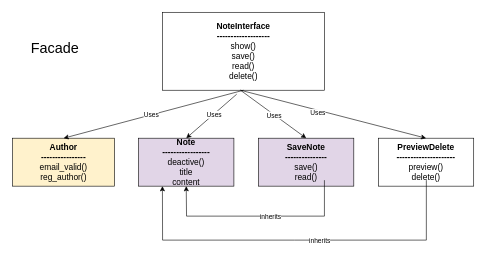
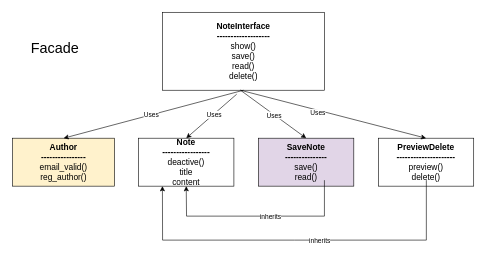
  <mxCell id="0" />
  <mxCell id="1" parent="0" />
  <mxCell id="2" value="&lt;font style=&quot;font-size: 24px;&quot;&gt;Facade&lt;/font&gt;" style="text;html=1;align=center;verticalAlign=middle;resizable=0;points=[];autosize=1;strokeColor=none;fillColor=none;" vertex="1" parent="1"><mxGeometry x="40" y="60" width="100" height="40" as="geometry" /></mxCell>
  <mxCell id="3" value="&lt;b&gt;&lt;font style=&quot;font-size: 14px;&quot;&gt;NoteInterface&lt;/font&gt;&lt;/b&gt;&lt;div&gt;&lt;b&gt;&lt;font style=&quot;font-size: 14px;&quot;&gt;-------------------&lt;/font&gt;&lt;/b&gt;&lt;/div&gt;&lt;div&gt;&lt;font style=&quot;font-size: 14px;&quot;&gt;show()&lt;/font&gt;&lt;/div&gt;&lt;div&gt;&lt;font style=&quot;font-size: 14px;&quot;&gt;save()&lt;/font&gt;&lt;/div&gt;&lt;div&gt;&lt;font style=&quot;font-size: 14px;&quot;&gt;read()&lt;/font&gt;&lt;/div&gt;&lt;div&gt;&lt;font style=&quot;font-size: 14px;&quot;&gt;delete()&lt;/font&gt;&lt;/div&gt;" style="rounded=0;whiteSpace=wrap;html=1;" vertex="1" parent="1"><mxGeometry x="270" y="20" width="270" height="130" as="geometry" /></mxCell>
  <mxCell id="4" value="&lt;b&gt;&lt;font style=&quot;font-size: 14px;&quot;&gt;Author&lt;/font&gt;&lt;/b&gt;&lt;div&gt;&lt;b&gt;&lt;font style=&quot;font-size: 14px;&quot;&gt;----------------&lt;/font&gt;&lt;/b&gt;&lt;/div&gt;&lt;div&gt;&lt;font style=&quot;font-size: 14px;&quot;&gt;email_valid()&lt;/font&gt;&lt;/div&gt;&lt;div&gt;&lt;font style=&quot;font-size: 14px;&quot;&gt;reg_author()&lt;/font&gt;&lt;/div&gt;" style="rounded=0;whiteSpace=wrap;html=1;fillColor=#fff2cc;" vertex="1" parent="1"><mxGeometry x="20" y="230" width="170" height="80" as="geometry" /></mxCell>
- <mxCell id="5" value="&lt;b&gt;&lt;font style=&quot;font-size: 14px;&quot;&gt;Note&lt;/font&gt;&lt;/b&gt;&lt;div&gt;&lt;b&gt;&lt;font style=&quot;font-size: 14px;&quot;&gt;-----------------&lt;/font&gt;&lt;/b&gt;&lt;/div&gt;&lt;div&gt;&lt;font style=&quot;font-size: 14px;&quot;&gt;deactive()&lt;/font&gt;&lt;/div&gt;&lt;div&gt;&lt;font style=&quot;font-size: 14px;&quot;&gt;title&lt;/font&gt;&lt;/div&gt;&lt;div&gt;&lt;font style=&quot;font-size: 14px;&quot;&gt;content&lt;/font&gt;&lt;/div&gt;" style="rounded=0;whiteSpace=wrap;html=1;fillColor=#e1d5e7;" vertex="1" parent="1"><mxGeometry x="230" y="230" width="159" height="80" as="geometry" /></mxCell>
+ <mxCell id="5" value="&lt;b&gt;&lt;font style=&quot;font-size: 14px;&quot;&gt;Note&lt;/font&gt;&lt;/b&gt;&lt;div&gt;&lt;b&gt;&lt;font style=&quot;font-size: 14px;&quot;&gt;-----------------&lt;/font&gt;&lt;/b&gt;&lt;/div&gt;&lt;div&gt;&lt;font style=&quot;font-size: 14px;&quot;&gt;deactive()&lt;/font&gt;&lt;/div&gt;&lt;div&gt;&lt;font style=&quot;font-size: 14px;&quot;&gt;title&lt;/font&gt;&lt;/div&gt;&lt;div&gt;&lt;font style=&quot;font-size: 14px;&quot;&gt;content&lt;/font&gt;&lt;/div&gt;" style="rounded=0;whiteSpace=wrap;html=1;" vertex="1" parent="1"><mxGeometry x="230" y="230" width="159" height="80" as="geometry" /></mxCell>
  <mxCell id="6" value="&lt;b&gt;&lt;font style=&quot;font-size: 14px;&quot;&gt;SaveNote&lt;/font&gt;&lt;/b&gt;&lt;div&gt;&lt;b&gt;&lt;font style=&quot;font-size: 14px;&quot;&gt;---------------&lt;/font&gt;&lt;/b&gt;&lt;/div&gt;&lt;div&gt;&lt;font style=&quot;font-size: 14px;&quot;&gt;save()&lt;/font&gt;&lt;/div&gt;&lt;div&gt;&lt;font style=&quot;font-size: 14px;&quot;&gt;read()&lt;/font&gt;&lt;/div&gt;" style="rounded=0;whiteSpace=wrap;html=1;fillColor=#e1d5e7;" vertex="1" parent="1"><mxGeometry x="430" y="230" width="159" height="80" as="geometry" /></mxCell>
  <mxCell id="7" value="&lt;b&gt;&lt;font style=&quot;font-size: 14px;&quot;&gt;PreviewDelete&lt;/font&gt;&lt;/b&gt;&lt;div&gt;&lt;b&gt;&lt;font style=&quot;font-size: 14px;&quot;&gt;---------------------&lt;/font&gt;&lt;/b&gt;&lt;/div&gt;&lt;div&gt;&lt;font style=&quot;font-size: 14px;&quot;&gt;preview()&lt;/font&gt;&lt;/div&gt;&lt;div&gt;&lt;font style=&quot;font-size: 14px;&quot;&gt;delete()&lt;/font&gt;&lt;/div&gt;" style="rounded=0;whiteSpace=wrap;html=1;" vertex="1" parent="1"><mxGeometry x="630" y="230" width="159" height="80" as="geometry" /></mxCell>
  <mxCell id="8" value="" style="endArrow=classic;html=1;rounded=0;entryX=0.5;entryY=0;entryDx=0;entryDy=0;exitX=0.458;exitY=1.051;exitDx=0;exitDy=0;exitPerimeter=0;" edge="1" parent="1" source="3" target="5"><mxGeometry width="50" height="50" relative="1" as="geometry"><mxPoint x="340" y="210" as="sourcePoint" /><mxPoint x="390" y="160" as="targetPoint" /></mxGeometry></mxCell>
  <mxCell id="9" value="Uses" style="edgeLabel;html=1;align=center;verticalAlign=middle;resizable=0;points=[];" vertex="1" connectable="0" parent="8"><mxGeometry x="-0.08" y="1" relative="1" as="geometry"><mxPoint as="offset" /></mxGeometry></mxCell>
  <mxCell id="10" value="" style="endArrow=classic;html=1;rounded=0;entryX=0.5;entryY=0;entryDx=0;entryDy=0;exitX=0.5;exitY=1;exitDx=0;exitDy=0;" edge="1" parent="1" source="3" target="4"><mxGeometry width="50" height="50" relative="1" as="geometry"><mxPoint x="380" y="160" as="sourcePoint" /><mxPoint x="280" y="226" as="targetPoint" /></mxGeometry></mxCell>
  <mxCell id="11" value="Uses" style="edgeLabel;html=1;align=center;verticalAlign=middle;resizable=0;points=[];" vertex="1" connectable="0" parent="10"><mxGeometry x="0.029" y="-1" relative="1" as="geometry"><mxPoint as="offset" /></mxGeometry></mxCell>
  <mxCell id="12" value="" style="endArrow=classic;html=1;rounded=0;entryX=0.5;entryY=0;entryDx=0;entryDy=0;" edge="1" parent="1" target="6"><mxGeometry width="50" height="50" relative="1" as="geometry"><mxPoint x="400" y="150" as="sourcePoint" /><mxPoint x="510" y="160" as="targetPoint" /></mxGeometry></mxCell>
  <mxCell id="13" value="Uses" style="edgeLabel;html=1;align=center;verticalAlign=middle;resizable=0;points=[];" vertex="1" connectable="0" parent="12"><mxGeometry x="0.018" y="-1" relative="1" as="geometry"><mxPoint as="offset" /></mxGeometry></mxCell>
  <mxCell id="14" value="" style="endArrow=classic;html=1;rounded=0;entryX=0.5;entryY=0;entryDx=0;entryDy=0;" edge="1" parent="1" target="7"><mxGeometry width="50" height="50" relative="1" as="geometry"><mxPoint x="400" y="150" as="sourcePoint" /><mxPoint x="690" y="250" as="targetPoint" /></mxGeometry></mxCell>
  <mxCell id="15" value="Uses" style="edgeLabel;html=1;align=center;verticalAlign=middle;resizable=0;points=[];" vertex="1" connectable="0" parent="14"><mxGeometry x="-0.164" y="-4" relative="1" as="geometry"><mxPoint as="offset" /></mxGeometry></mxCell>
  <mxCell id="16" value="" style="endArrow=classic;html=1;rounded=0;entryX=0.5;entryY=1;entryDx=0;entryDy=0;" edge="1" parent="1" target="5"><mxGeometry width="50" height="50" relative="1" as="geometry"><mxPoint x="540" y="300" as="sourcePoint" /><mxPoint x="420" y="290" as="targetPoint" /><Array as="points"><mxPoint x="540" y="360" /><mxPoint x="310" y="360" /></Array></mxGeometry></mxCell>
  <mxCell id="17" value="inherits" style="edgeLabel;html=1;align=center;verticalAlign=middle;resizable=0;points=[];" vertex="1" connectable="0" parent="16"><mxGeometry x="-0.113" y="1" relative="1" as="geometry"><mxPoint as="offset" /></mxGeometry></mxCell>
  <mxCell id="18" value="" style="endArrow=classic;html=1;rounded=0;entryX=0.25;entryY=1;entryDx=0;entryDy=0;" edge="1" parent="1" target="5"><mxGeometry width="50" height="50" relative="1" as="geometry"><mxPoint x="710" y="300" as="sourcePoint" /><mxPoint x="480" y="290" as="targetPoint" /><Array as="points"><mxPoint x="710" y="400" /><mxPoint x="490" y="400" /><mxPoint x="270" y="400" /></Array></mxGeometry></mxCell>
  <mxCell id="19" value="inherits" style="edgeLabel;html=1;align=center;verticalAlign=middle;resizable=0;points=[];" vertex="1" connectable="0" parent="18"><mxGeometry x="-0.113" y="1" relative="1" as="geometry"><mxPoint as="offset" /></mxGeometry></mxCell>
